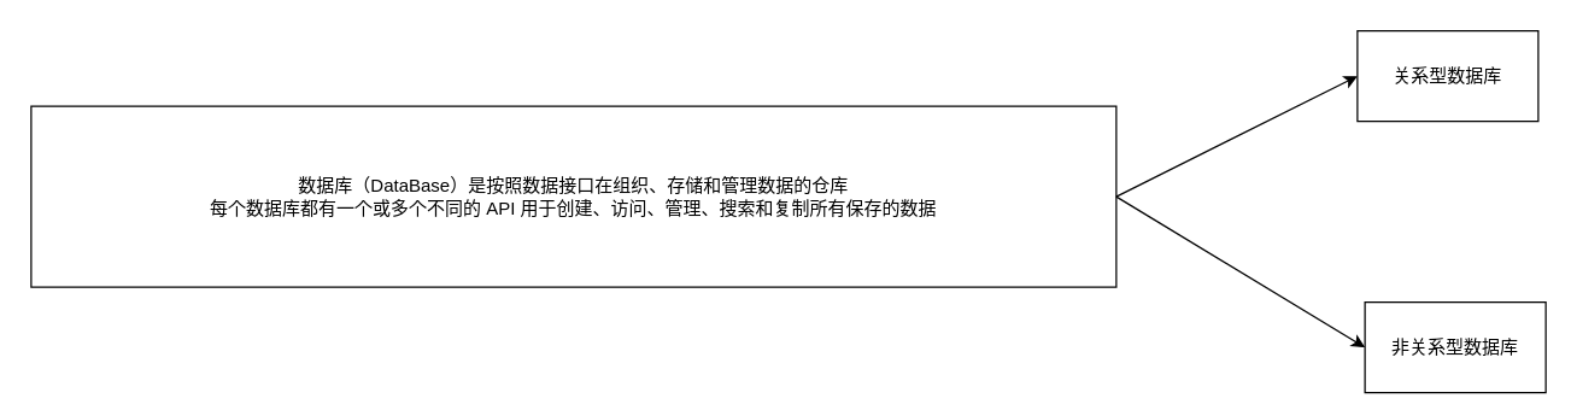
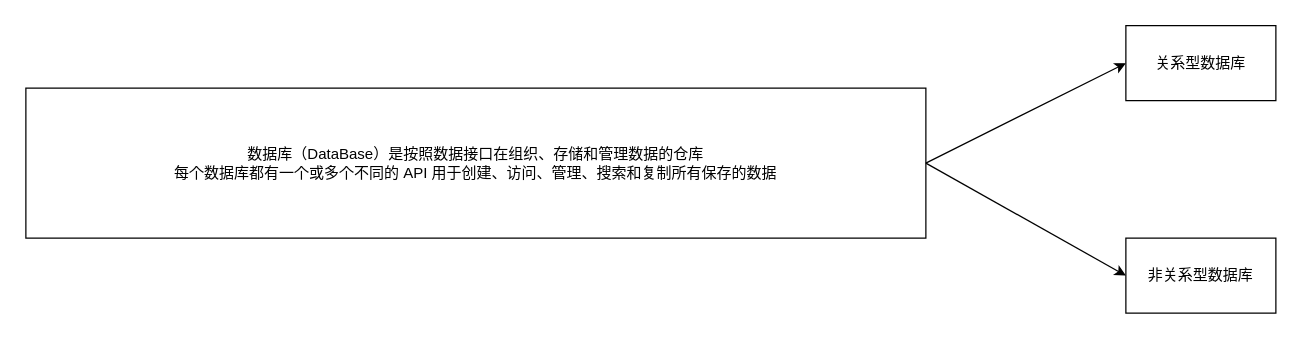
  <mxCell id="0" />
  <mxCell id="1" parent="0" />
  <mxCell id="2" style="edgeStyle=none;rounded=0;orthogonalLoop=1;jettySize=auto;html=1;exitX=1;exitY=0.5;exitDx=0;exitDy=0;entryX=0;entryY=0.5;entryDx=0;entryDy=0;" edge="1" parent="1" source="4" target="5"><mxGeometry relative="1" as="geometry" /></mxCell>
  <mxCell id="3" style="edgeStyle=none;rounded=0;orthogonalLoop=1;jettySize=auto;html=1;exitX=1;exitY=0.5;exitDx=0;exitDy=0;entryX=0;entryY=0.5;entryDx=0;entryDy=0;" edge="1" parent="1" source="4" target="6"><mxGeometry relative="1" as="geometry" /></mxCell>
  <mxCell id="4" value="数据库（DataBase）是按照数据接口在组织、存储和管理数据的仓库&lt;br&gt;每个数据库都有一个或多个不同的 API 用于创建、访问、管理、搜索和复制所有保存的数据" style="text;html=1;fillColor=none;align=center;verticalAlign=middle;whiteSpace=wrap;rounded=0;strokeColor=#000000;" vertex="1" parent="1"><mxGeometry x="20" y="70" width="720" height="120" as="geometry" /></mxCell>
  <mxCell id="5" value="关系型数据库" style="rounded=0;whiteSpace=wrap;html=1;strokeColor=#000000;" vertex="1" parent="1"><mxGeometry x="900" y="20" width="120" height="60" as="geometry" /></mxCell>
- <mxCell id="6" value="非关系型数据库" style="rounded=0;whiteSpace=wrap;html=1;strokeColor=#000000;" vertex="1" parent="1"><mxGeometry x="905" y="200" width="120" height="60" as="geometry" /></mxCell>
+ <mxCell id="6" value="非关系型数据库" style="rounded=0;whiteSpace=wrap;html=1;strokeColor=#000000;" vertex="1" parent="1"><mxGeometry x="900" y="190" width="120" height="60" as="geometry" /></mxCell>
